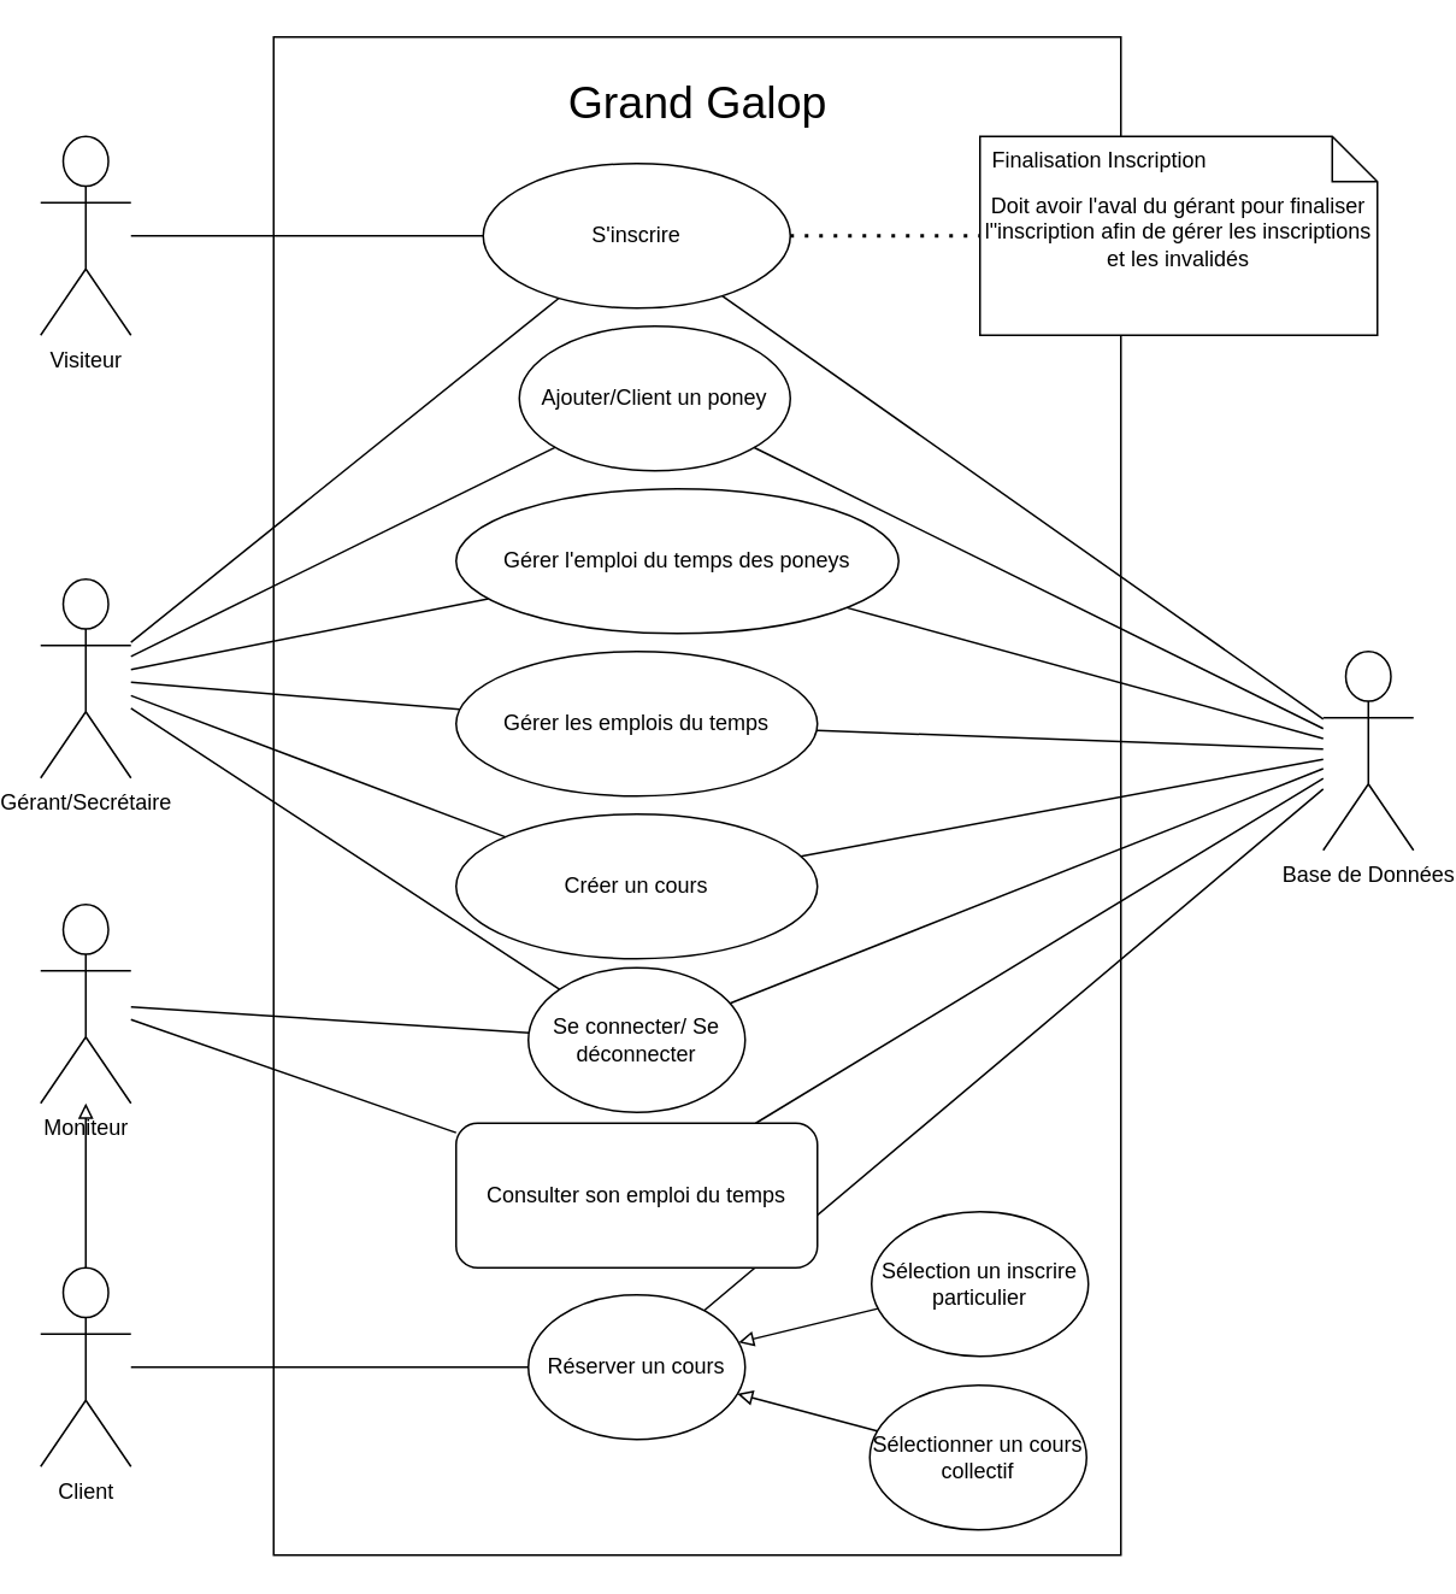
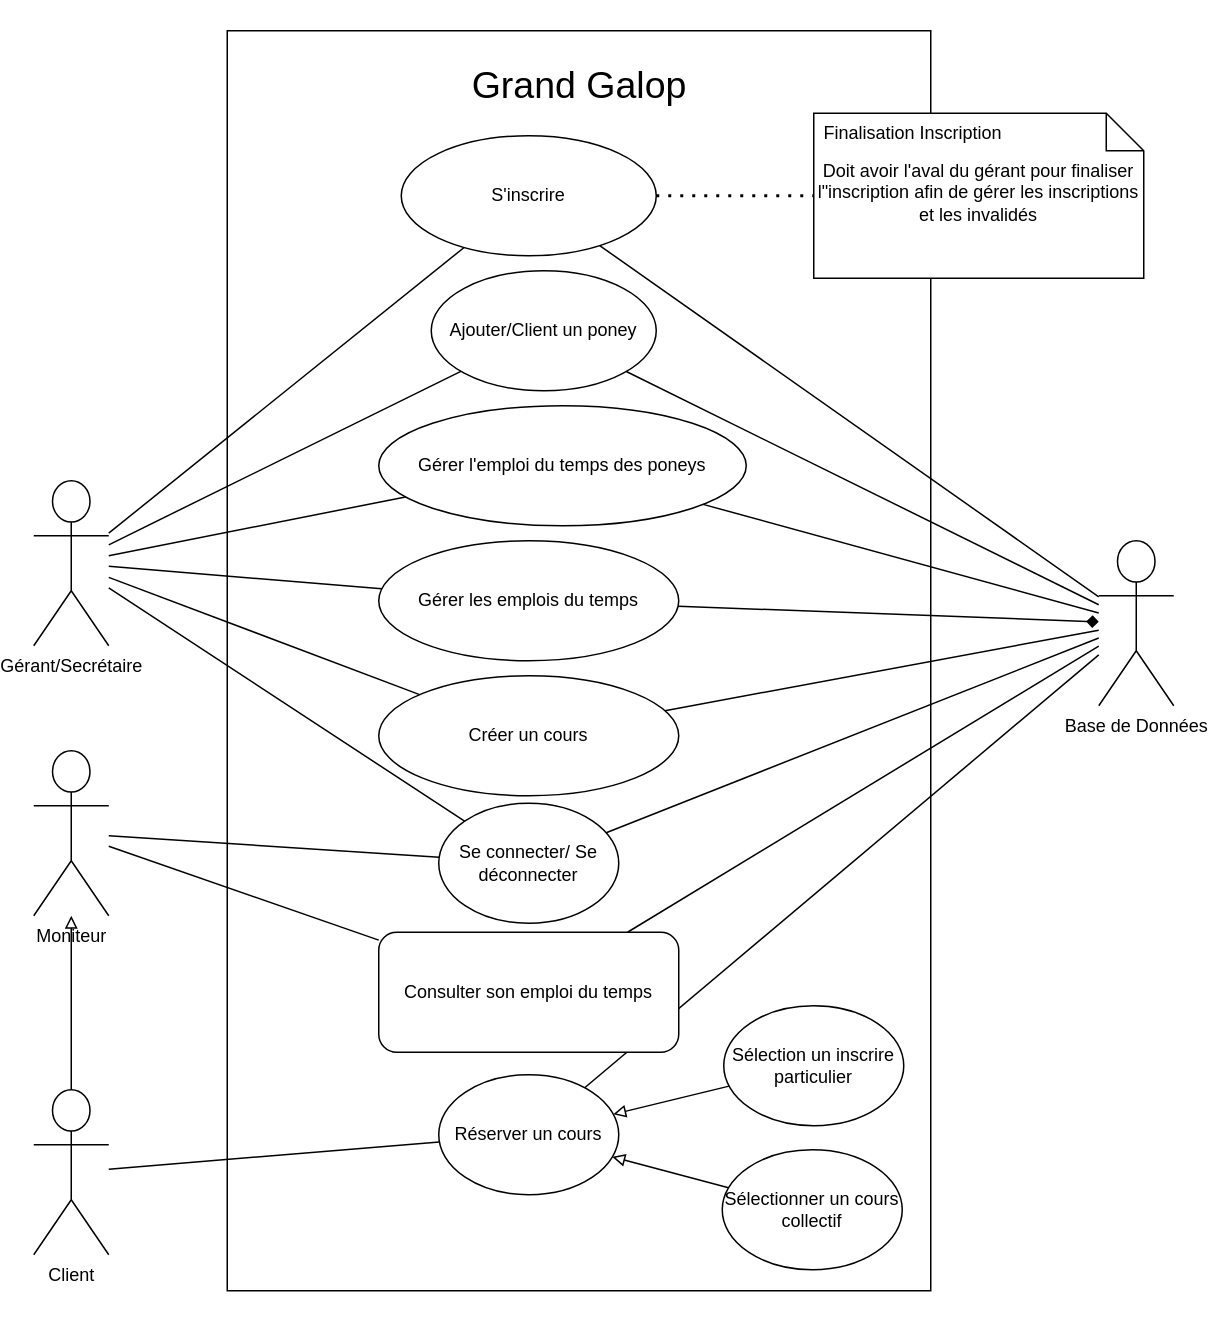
  <mxCell id="0" />
  <mxCell id="1" parent="0" />
  <mxCell id="2" value="" style="whiteSpace=wrap;html=1;movable=1;resizable=1;rotatable=1;deletable=1;editable=1;locked=0;connectable=1;fillColor=none;" parent="1" vertex="1"><mxGeometry x="149" y="20" width="469" height="840" as="geometry" /></mxCell>
- <mxCell id="3" value="Client" style="shape=umlActor;verticalLabelPosition=bottom;verticalAlign=top;html=1;outlineConnect=0;" parent="1" vertex="1"><mxGeometry x="20" y="701" width="50" height="110" as="geometry" /></mxCell>
+ <mxCell id="3" value="Client" style="shape=umlActor;verticalLabelPosition=bottom;verticalAlign=top;html=1;outlineConnect=0;" parent="1" vertex="1"><mxGeometry x="20" y="726" width="50" height="110" as="geometry" /></mxCell>
  <mxCell id="4" value="Gérant/Secrétaire" style="shape=umlActor;verticalLabelPosition=bottom;verticalAlign=top;html=1;outlineConnect=0;" parent="1" vertex="1"><mxGeometry x="20" y="320" width="50" height="110" as="geometry" /></mxCell>
- <mxCell id="5" value="Visiteur" style="shape=umlActor;verticalLabelPosition=bottom;verticalAlign=top;html=1;outlineConnect=0;" parent="1" vertex="1"><mxGeometry x="20" y="75" width="50" height="110" as="geometry" /></mxCell>
  <mxCell id="6" value="Gérer les emplois du temps" style="ellipse;whiteSpace=wrap;html=1;" parent="1" vertex="1"><mxGeometry x="250" y="360" width="200" height="80" as="geometry" /></mxCell>
  <mxCell id="7" value="Gérer l'emploi du temps des poneys" style="ellipse;whiteSpace=wrap;html=1;" parent="1" vertex="1"><mxGeometry x="250" y="270" width="245" height="80" as="geometry" /></mxCell>
  <mxCell id="8" value="Se connecter/ Se déconnecter" style="ellipse;whiteSpace=wrap;html=1;" parent="1" vertex="1"><mxGeometry x="290" y="535" width="120" height="80" as="geometry" /></mxCell>
  <mxCell id="9" value="S'inscrire" style="ellipse;whiteSpace=wrap;html=1;" parent="1" vertex="1"><mxGeometry x="265" y="90" width="170" height="80" as="geometry" /></mxCell>
  <mxCell id="10" value="Réserver un cours" style="ellipse;whiteSpace=wrap;html=1;" parent="1" vertex="1"><mxGeometry x="290" y="716" width="120" height="80" as="geometry" /></mxCell>
- <mxCell id="11" value="" style="endArrow=none;html=1;rounded=0;" parent="1" source="5" target="9" edge="1"><mxGeometry width="50" height="50" relative="1" as="geometry"><mxPoint x="-160" y="740" as="sourcePoint" /><mxPoint x="-110" y="690" as="targetPoint" /></mxGeometry></mxCell>
  <mxCell id="12" value="" style="endArrow=none;html=1;rounded=0;" parent="1" source="3" target="10" edge="1"><mxGeometry width="50" height="50" relative="1" as="geometry"><mxPoint x="80" y="554" as="sourcePoint" /><mxPoint x="340" y="543" as="targetPoint" /></mxGeometry></mxCell>
  <mxCell id="13" value="" style="endArrow=none;html=1;rounded=0;" parent="1" source="4" target="8" edge="1"><mxGeometry width="50" height="50" relative="1" as="geometry"><mxPoint x="80" y="474" as="sourcePoint" /><mxPoint x="340" y="463" as="targetPoint" /></mxGeometry></mxCell>
  <mxCell id="14" value="" style="endArrow=none;html=1;rounded=0;" parent="1" source="4" target="6" edge="1"><mxGeometry width="50" height="50" relative="1" as="geometry"><mxPoint x="80" y="270" as="sourcePoint" /><mxPoint x="355" y="433" as="targetPoint" /></mxGeometry></mxCell>
  <mxCell id="15" value="" style="endArrow=none;html=1;rounded=0;" parent="1" source="30" target="8" edge="1"><mxGeometry width="50" height="50" relative="1" as="geometry"><mxPoint x="20" y="450" as="sourcePoint" /><mxPoint x="247" y="500" as="targetPoint" /></mxGeometry></mxCell>
  <mxCell id="16" value="" style="endArrow=none;html=1;rounded=0;" parent="1" source="4" target="7" edge="1"><mxGeometry width="50" height="50" relative="1" as="geometry"><mxPoint x="38" y="190" as="sourcePoint" /><mxPoint x="284" y="85" as="targetPoint" /></mxGeometry></mxCell>
  <mxCell id="17" value="Grand Galop" style="text;html=1;align=center;verticalAlign=middle;whiteSpace=wrap;rounded=0;fontSize=25;fontStyle=0" parent="1" vertex="1"><mxGeometry x="289" y="40" width="190" height="30" as="geometry" /></mxCell>
  <mxCell id="18" value="Doit avoir l'aval du gérant pour finaliser l&quot;inscription afin de gérer les inscriptions et les invalidés" style="shape=note2;boundedLbl=1;whiteSpace=wrap;html=1;size=25;verticalAlign=top;align=center;" parent="1" vertex="1"><mxGeometry x="540" y="75" width="220" height="110" as="geometry" /></mxCell>
  <mxCell id="19" value="Finalisation Inscription" style="resizeWidth=1;part=1;strokeColor=none;fillColor=none;align=left;spacingLeft=5;" parent="18" vertex="1"><mxGeometry width="220" height="25" relative="1" as="geometry" /></mxCell>
  <mxCell id="20" value="" style="endArrow=none;dashed=1;html=1;dashPattern=1 3;strokeWidth=2;rounded=0;" parent="1" source="9" target="18" edge="1"><mxGeometry width="50" height="50" relative="1" as="geometry"><mxPoint x="-80" y="710" as="sourcePoint" /><mxPoint y="660" as="targetPoint" x="-30" /></mxGeometry></mxCell>
  <mxCell id="21" value="Sélection un inscrire particulier" style="ellipse;whiteSpace=wrap;html=1;" parent="1" vertex="1"><mxGeometry x="480" y="670" width="120" height="80" as="geometry" /></mxCell>
  <mxCell id="22" value="Sélectionner un cours collectif" style="ellipse;whiteSpace=wrap;html=1;" parent="1" vertex="1"><mxGeometry x="479" y="766" width="120" height="80" as="geometry" /></mxCell>
  <mxCell id="23" value="" style="endArrow=block;html=1;rounded=0;endFill=0;" parent="1" source="22" target="10" edge="1"><mxGeometry width="50" height="50" relative="1" as="geometry"><mxPoint x="256" y="776" as="sourcePoint" /><mxPoint x="306" y="726" as="targetPoint" /></mxGeometry></mxCell>
  <mxCell id="24" value="" style="endArrow=block;html=1;rounded=0;endFill=0;" parent="1" source="21" target="10" edge="1"><mxGeometry width="50" height="50" relative="1" as="geometry"><mxPoint x="471" y="700" as="sourcePoint" /><mxPoint x="415" y="683" as="targetPoint" /></mxGeometry></mxCell>
  <mxCell id="25" value="Base de Données" style="shape=umlActor;verticalLabelPosition=bottom;verticalAlign=top;html=1;outlineConnect=0;" parent="1" vertex="1"><mxGeometry x="730" y="360" width="50" height="110" as="geometry" /></mxCell>
  <mxCell id="26" value="" style="endArrow=none;html=1;rounded=0;" parent="1" source="7" target="25" edge="1"><mxGeometry width="50" height="50" relative="1" as="geometry"><mxPoint x="530" y="250" as="sourcePoint" /><mxPoint x="580" y="200" as="targetPoint" /></mxGeometry></mxCell>
- <mxCell id="27" value="" style="endArrow=none;html=1;rounded=0;" parent="1" source="6" target="25" edge="1"><mxGeometry width="50" height="50" relative="1" as="geometry"><mxPoint x="436" y="203" as="sourcePoint" /><mxPoint x="670" y="268" as="targetPoint" /></mxGeometry></mxCell>
+ <mxCell id="27" value="" style="endArrow=diamond;html=1;rounded=0;" parent="1" source="6" target="25" edge="1"><mxGeometry width="50" height="50" relative="1" as="geometry"><mxPoint x="436" y="203" as="sourcePoint" /><mxPoint x="670" y="268" as="targetPoint" /></mxGeometry></mxCell>
  <mxCell id="28" value="" style="endArrow=none;html=1;rounded=0;" parent="1" source="8" target="25" edge="1"><mxGeometry width="50" height="50" relative="1" as="geometry"><mxPoint x="452" y="293" as="sourcePoint" /><mxPoint x="670" y="277" as="targetPoint" /></mxGeometry></mxCell>
  <mxCell id="29" value="" style="endArrow=none;html=1;rounded=0;" parent="1" source="10" target="25" edge="1"><mxGeometry width="50" height="50" relative="1" as="geometry"><mxPoint x="405" y="399" as="sourcePoint" /><mxPoint x="670" y="286" as="targetPoint" /></mxGeometry></mxCell>
  <mxCell id="30" value="Moniteur" style="shape=umlActor;verticalLabelPosition=bottom;verticalAlign=top;html=1;outlineConnect=0;" parent="1" vertex="1"><mxGeometry x="20" y="500" width="50" height="110" as="geometry" /></mxCell>
  <mxCell id="31" value="" style="endArrow=block;html=1;rounded=0;endFill=0;" parent="1" source="3" target="30" edge="1"><mxGeometry width="50" height="50" relative="1" as="geometry"><mxPoint x="-20" y="590" as="sourcePoint" /><mxPoint x="30" y="540" as="targetPoint" /></mxGeometry></mxCell>
  <mxCell id="32" value="Consulter son emploi du temps" style="whiteSpace=wrap;html=1;rounded=1;" parent="1" vertex="1"><mxGeometry x="250" y="621" width="200" height="80" as="geometry" /></mxCell>
  <mxCell id="33" value="" style="endArrow=none;html=1;rounded=0;" parent="1" source="32" target="25" edge="1"><mxGeometry width="50" height="50" relative="1" as="geometry"><mxPoint x="391" y="538" as="sourcePoint" /><mxPoint x="670" y="297" as="targetPoint" /></mxGeometry></mxCell>
  <mxCell id="34" value="" style="endArrow=none;html=1;rounded=0;" parent="1" source="30" target="32" edge="1"><mxGeometry width="50" height="50" relative="1" as="geometry"><mxPoint x="80" y="439" as="sourcePoint" /><mxPoint x="295" y="471" as="targetPoint" /></mxGeometry></mxCell>
  <mxCell id="35" value="Créer un cours" style="ellipse;whiteSpace=wrap;html=1;" parent="1" vertex="1"><mxGeometry x="250" y="450" width="200" height="80" as="geometry" /></mxCell>
  <mxCell id="36" value="" style="endArrow=none;html=1;rounded=0;" parent="1" source="4" target="35" edge="1"><mxGeometry width="50" height="50" relative="1" as="geometry"><mxPoint x="80" y="236" as="sourcePoint" /><mxPoint x="255" y="245" as="targetPoint" /></mxGeometry></mxCell>
  <mxCell id="37" value="" style="endArrow=none;html=1;rounded=0;" parent="1" source="35" target="25" edge="1"><mxGeometry width="50" height="50" relative="1" as="geometry"><mxPoint x="384" y="408" as="sourcePoint" /><mxPoint x="670" y="286" as="targetPoint" /></mxGeometry></mxCell>
  <mxCell id="38" value="" style="endArrow=none;html=1;rounded=0;" parent="1" source="9" target="4" edge="1"><mxGeometry width="50" height="50" relative="1" as="geometry"><mxPoint x="-180" y="530" as="sourcePoint" /><mxPoint x="-130" y="480" as="targetPoint" /></mxGeometry></mxCell>
  <mxCell id="39" value="" style="endArrow=none;html=1;rounded=0;" parent="1" source="9" target="25" edge="1"><mxGeometry width="50" height="50" relative="1" as="geometry"><mxPoint x="649" y="250" as="sourcePoint" /><mxPoint x="410" y="454" as="targetPoint" /></mxGeometry></mxCell>
  <mxCell id="40" value="Ajouter/Client un poney" style="ellipse;whiteSpace=wrap;html=1;" vertex="1" parent="1"><mxGeometry x="285" y="180" width="150" height="80" as="geometry" /></mxCell>
  <mxCell id="41" value="" style="endArrow=none;html=1;rounded=0;" edge="1" parent="1" source="40" target="4"><mxGeometry width="50" height="50" relative="1" as="geometry"><mxPoint x="317" y="174" as="sourcePoint" /><mxPoint x="80" y="365" as="targetPoint" /></mxGeometry></mxCell>
  <mxCell id="42" value="" style="endArrow=none;html=1;rounded=0;" edge="1" parent="1" source="25" target="40"><mxGeometry width="50" height="50" relative="1" as="geometry"><mxPoint x="815" y="190" as="sourcePoint" /><mxPoint x="580" y="306" as="targetPoint" /></mxGeometry></mxCell>
